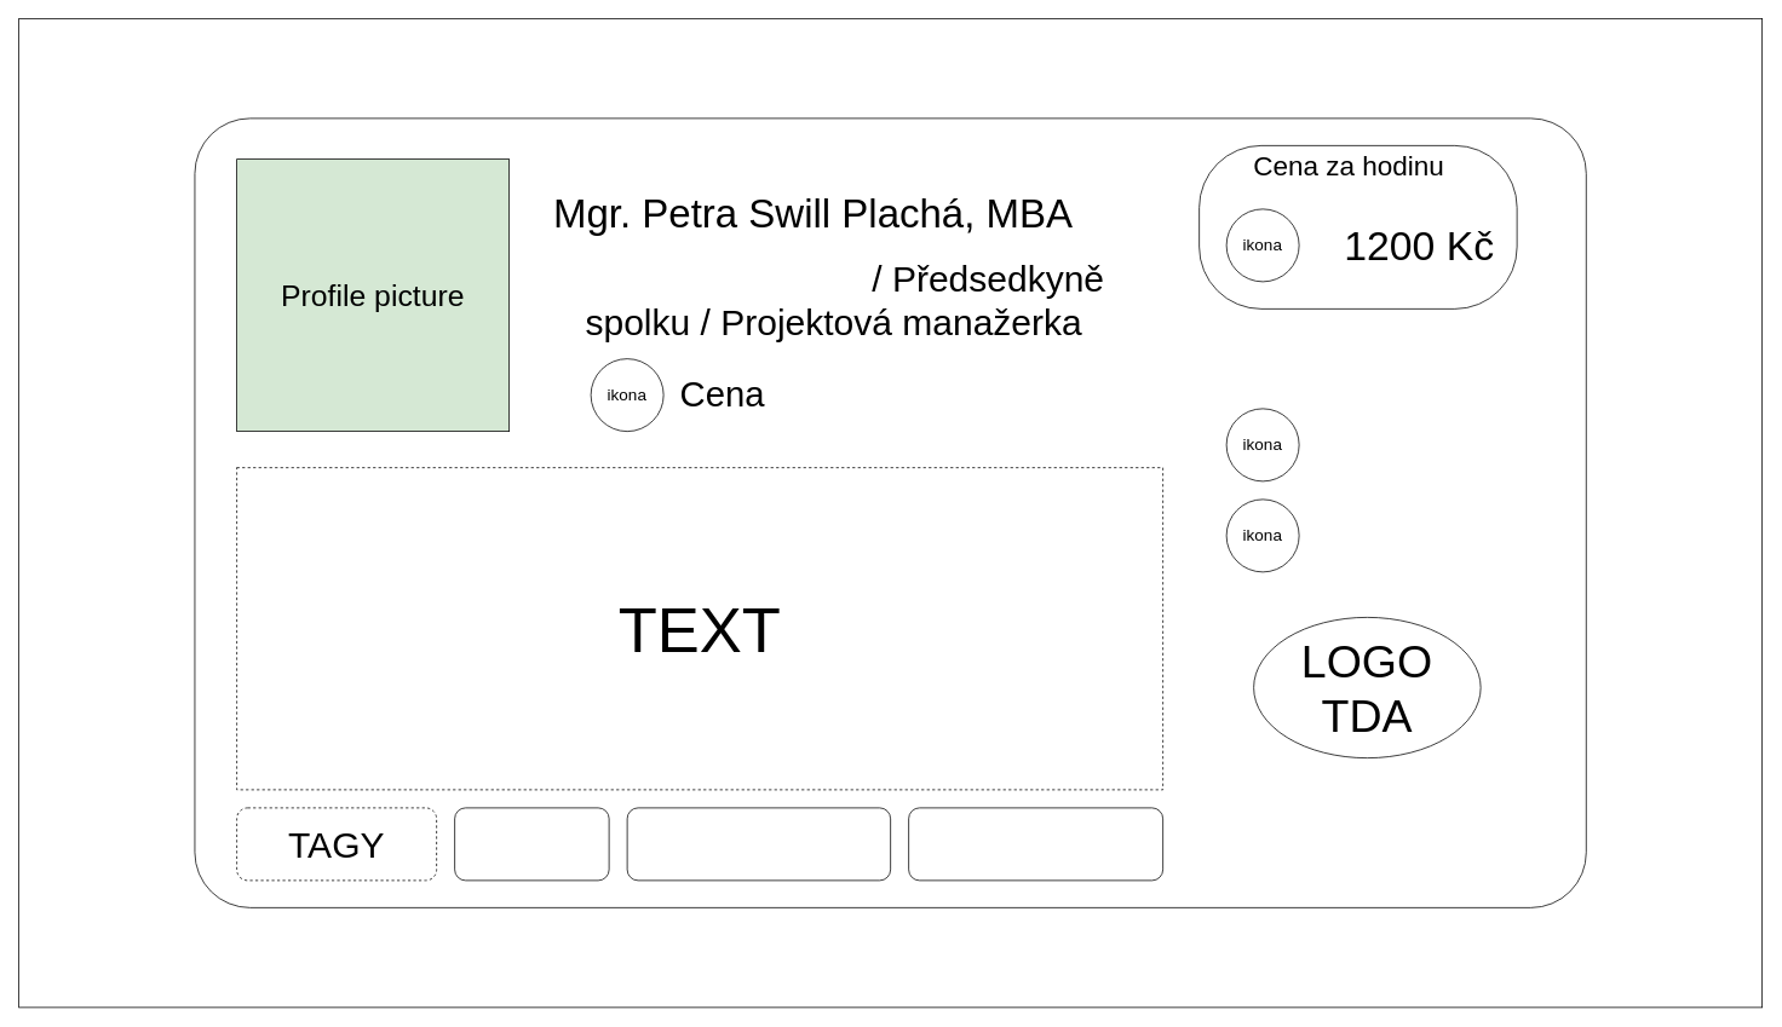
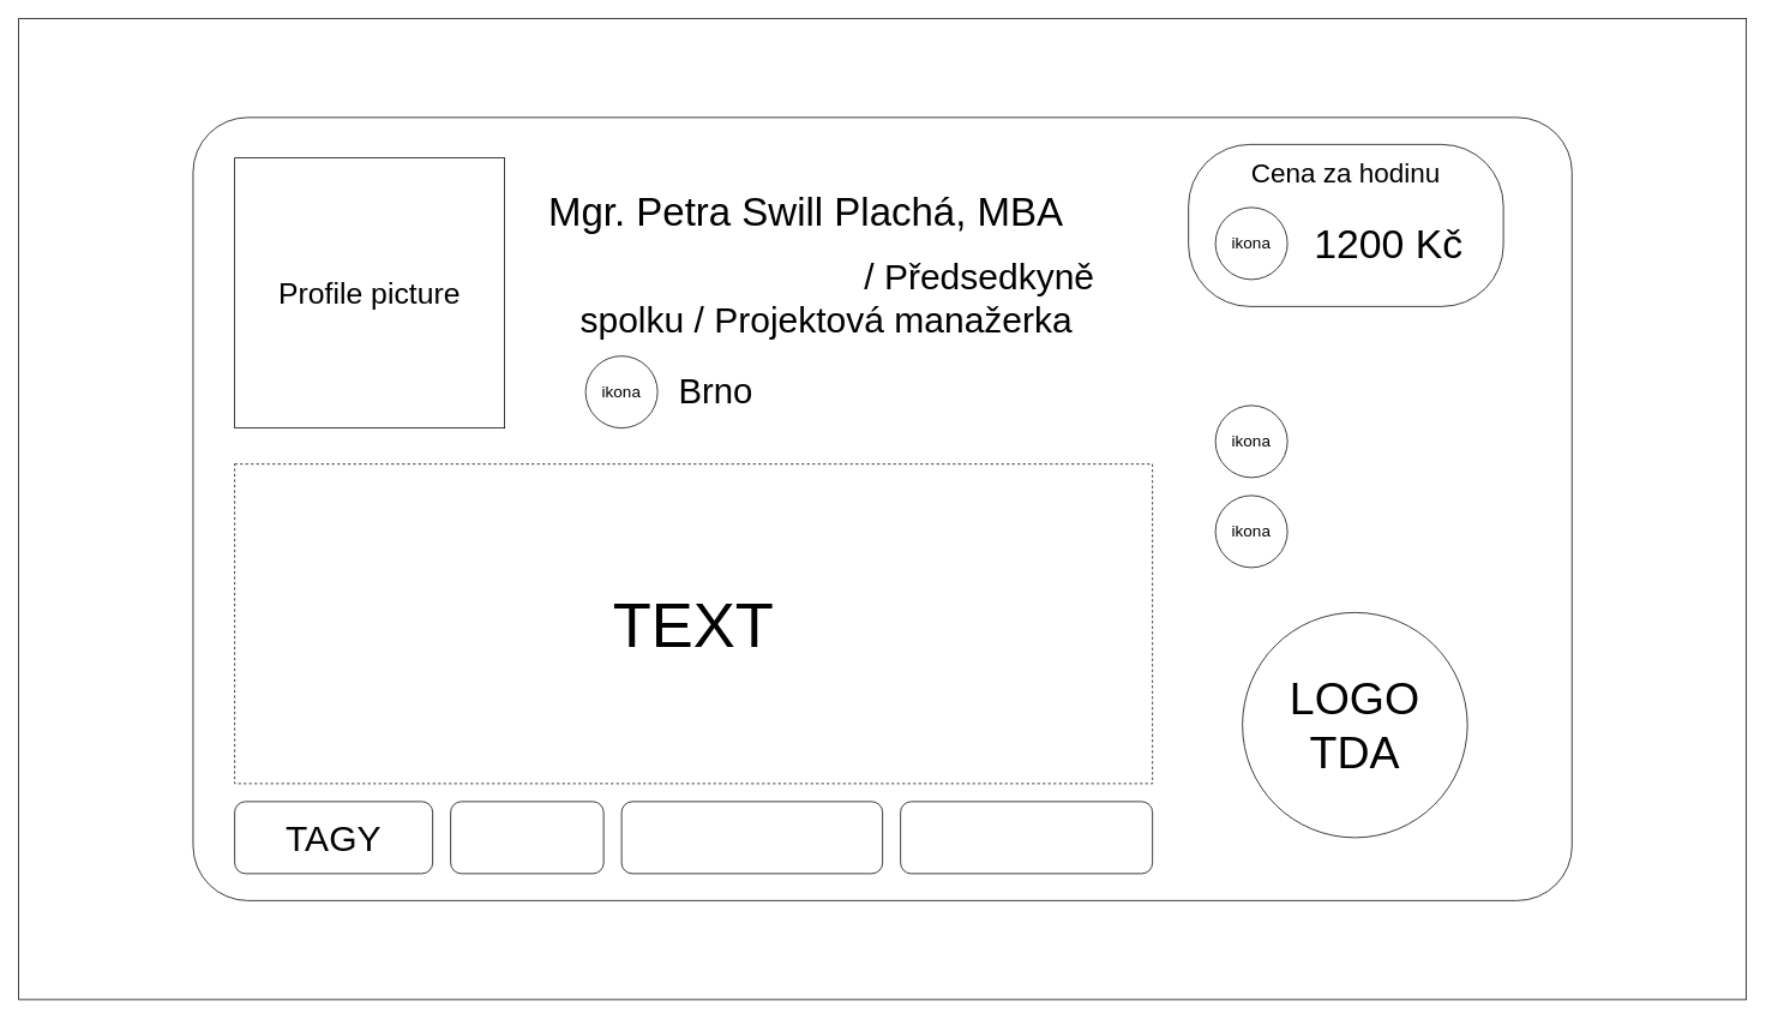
  <mxCell id="0" />
  <mxCell id="1" parent="0" />
  <mxCell id="2" value="" style="rounded=0;whiteSpace=wrap;html=1;" vertex="1" parent="1"><mxGeometry x="20" y="20" width="1920" height="1090" as="geometry" /></mxCell>
  <mxCell id="3" value="" style="rounded=1;whiteSpace=wrap;html=1;arcSize=7;" vertex="1" parent="1"><mxGeometry x="213.76" y="130" width="1532.48" height="870" as="geometry" /></mxCell>
- <mxCell id="4" value="&lt;font style=&quot;font-size: 33px;&quot;&gt;Profile picture&lt;/font&gt;" style="rounded=0;whiteSpace=wrap;html=1;fillColor=#d5e8d4;" vertex="1" parent="1"><mxGeometry x="260" y="175" width="300" height="300" as="geometry" /></mxCell>
+ <mxCell id="4" value="&lt;font style=&quot;font-size: 33px;&quot;&gt;Profile picture&lt;/font&gt;" style="rounded=0;whiteSpace=wrap;html=1;" vertex="1" parent="1"><mxGeometry x="260" y="175" width="300" height="300" as="geometry" /></mxCell>
  <mxCell id="5" value="&lt;font style=&quot;font-size: 44px;&quot;&gt;Mgr. Petra Swill Plachá, MBA&lt;/font&gt;" style="text;html=1;strokeColor=none;fillColor=none;align=center;verticalAlign=middle;whiteSpace=wrap;rounded=0;" vertex="1" parent="1"><mxGeometry x="550" y="175" width="690" height="120" as="geometry" /></mxCell>
  <mxCell id="6" value="&lt;pre style=&quot;user-select: text; margin-top: 0px; margin-bottom: 0px; overflow-wrap: break-word; text-align: left; font-size: 40px;&quot; class=&quot;ndfHFb-c4YZDc-fmcmS-DARUcf&quot;&gt;&lt;font face=&quot;Helvetica&quot; style=&quot;font-size: 40px;&quot;&gt;&lt;font color=&quot;#ffffff&quot; style=&quot;font-size: 40px;&quot;&gt;Aktivní studentka &lt;/font&gt;/ Předsedkyně&lt;/font&gt;&lt;/pre&gt;&lt;pre style=&quot;user-select: text; margin-top: 0px; margin-bottom: 0px; overflow-wrap: break-word; text-align: left; font-size: 40px;&quot; class=&quot;ndfHFb-c4YZDc-fmcmS-DARUcf&quot;&gt;&lt;font face=&quot;Helvetica&quot;&gt;&lt;font style=&quot;font-size: 40px;&quot;&gt;spolku &lt;/font&gt;/ Projektová manažerka&lt;/font&gt;&lt;/pre&gt;" style="text;html=1;strokeColor=none;fillColor=none;align=center;verticalAlign=middle;whiteSpace=wrap;rounded=0;" vertex="1" parent="1"><mxGeometry x="600" y="230" width="660" height="200" as="geometry" /></mxCell>
- <mxCell id="7" value="&lt;pre style=&quot;user-select: text; margin-top: 0px; margin-bottom: 0px; overflow-wrap: break-word; text-align: left;&quot; class=&quot;ndfHFb-c4YZDc-fmcmS-DARUcf&quot;&gt;&lt;font style=&quot;font-size: 39px;&quot; face=&quot;Helvetica&quot;&gt;Cena&lt;/font&gt;&lt;/pre&gt;" style="text;html=1;strokeColor=none;fillColor=none;align=center;verticalAlign=middle;whiteSpace=wrap;rounded=0;" vertex="1" parent="1"><mxGeometry x="700" y="380" width="190" height="110" as="geometry" /></mxCell>
+ <mxCell id="7" value="&lt;pre style=&quot;user-select: text; margin-top: 0px; margin-bottom: 0px; overflow-wrap: break-word; text-align: left;&quot; class=&quot;ndfHFb-c4YZDc-fmcmS-DARUcf&quot;&gt;&lt;font style=&quot;font-size: 39px;&quot; face=&quot;Helvetica&quot;&gt;Brno&lt;/font&gt;&lt;/pre&gt;" style="text;html=1;strokeColor=none;fillColor=none;align=center;verticalAlign=middle;whiteSpace=wrap;rounded=0;" vertex="1" parent="1"><mxGeometry x="700" y="380" width="190" height="110" as="geometry" /></mxCell>
  <mxCell id="8" value="&lt;font style=&quot;font-size: 18px;&quot;&gt;ikona&lt;/font&gt;" style="ellipse;whiteSpace=wrap;html=1;aspect=fixed;" vertex="1" parent="1"><mxGeometry x="650" y="395" width="80" height="80" as="geometry" /></mxCell>
  <mxCell id="9" value="&lt;font style=&quot;font-size: 70px;&quot;&gt;TEXT&lt;/font&gt;" style="rounded=0;whiteSpace=wrap;html=1;dashed=1;" vertex="1" parent="1"><mxGeometry x="260" y="515" width="1020" height="355" as="geometry" /></mxCell>
- <mxCell id="10" value="&lt;font style=&quot;font-size: 40px;&quot;&gt;TAGY&lt;/font&gt;" style="rounded=1;whiteSpace=wrap;html=1;dashed=1;" vertex="1" parent="1"><mxGeometry x="260" y="890" width="220" height="80" as="geometry" /></mxCell>
+ <mxCell id="10" value="&lt;font style=&quot;font-size: 40px;&quot;&gt;TAGY&lt;/font&gt;" style="rounded=1;whiteSpace=wrap;html=1;" vertex="1" parent="1"><mxGeometry x="260" y="890" width="220" height="80" as="geometry" /></mxCell>
  <mxCell id="11" value="" style="rounded=1;whiteSpace=wrap;html=1;" vertex="1" parent="1"><mxGeometry x="500" y="890" width="170" height="80" as="geometry" /></mxCell>
  <mxCell id="12" value="" style="rounded=1;whiteSpace=wrap;html=1;" vertex="1" parent="1"><mxGeometry x="690" y="890" width="290" height="80" as="geometry" /></mxCell>
  <mxCell id="13" value="" style="rounded=1;whiteSpace=wrap;html=1;" vertex="1" parent="1"><mxGeometry x="1000" y="890" width="280" height="80" as="geometry" /></mxCell>
- <mxCell id="14" value="&lt;font style=&quot;font-size: 50px;&quot;&gt;LOGO TDA&lt;/font&gt;" style="ellipse;whiteSpace=wrap;html=1;aspect=fixed;" vertex="1" parent="1"><mxGeometry x="1380" y="680" width="250" height="155" as="geometry" /></mxCell>
+ <mxCell id="14" value="&lt;font style=&quot;font-size: 50px;&quot;&gt;LOGO TDA&lt;/font&gt;" style="ellipse;whiteSpace=wrap;html=1;aspect=fixed;" vertex="1" parent="1"><mxGeometry x="1380" y="680" width="250" height="250" as="geometry" /></mxCell>
  <mxCell id="15" value="" style="rounded=1;whiteSpace=wrap;html=1;arcSize=38;" vertex="1" parent="1"><mxGeometry x="1320" y="160" width="350" height="180" as="geometry" /></mxCell>
  <mxCell id="16" style="edgeStyle=orthogonalEdgeStyle;rounded=0;orthogonalLoop=1;jettySize=auto;html=1;exitX=0.5;exitY=1;exitDx=0;exitDy=0;" edge="1" parent="1" source="13" target="13"><mxGeometry relative="1" as="geometry" /></mxCell>
  <mxCell id="17" value="&lt;pre style=&quot;user-select: text; margin-top: 0px; margin-bottom: 0px; overflow-wrap: break-word; text-align: left;&quot; class=&quot;ndfHFb-c4YZDc-fmcmS-DARUcf&quot;&gt;&lt;font face=&quot;Helvetica&quot; color=&quot;#ffffff&quot;&gt;&lt;span style=&quot;font-size: 40px;&quot;&gt;Kontakt&lt;/span&gt;&lt;/font&gt;&lt;/pre&gt;" style="text;html=1;strokeColor=none;fillColor=none;align=center;verticalAlign=middle;whiteSpace=wrap;rounded=0;shadow=1;" vertex="1" parent="1"><mxGeometry x="1385" y="350" width="220" height="110" as="geometry" /></mxCell>
  <mxCell id="18" value="&lt;font style=&quot;font-size: 18px;&quot;&gt;ikona&lt;/font&gt;" style="ellipse;whiteSpace=wrap;html=1;aspect=fixed;" vertex="1" parent="1"><mxGeometry x="1350" y="450" width="80" height="80" as="geometry" /></mxCell>
  <mxCell id="19" value="&lt;font style=&quot;font-size: 18px;&quot;&gt;ikona&lt;/font&gt;" style="ellipse;whiteSpace=wrap;html=1;aspect=fixed;" vertex="1" parent="1"><mxGeometry x="1350" y="550" width="80" height="80" as="geometry" /></mxCell>
  <mxCell id="20" value="&lt;pre style=&quot;user-select: text; margin-top: 0px; margin-bottom: 0px; overflow-wrap: break-word; text-align: left;&quot; class=&quot;ndfHFb-c4YZDc-fmcmS-DARUcf&quot;&gt;&lt;font face=&quot;Helvetica&quot; color=&quot;#ffffff&quot;&gt;&lt;span style=&quot;font-size: 40px;&quot;&gt;Tel číslo&lt;/span&gt;&lt;/font&gt;&lt;/pre&gt;" style="text;html=1;strokeColor=none;fillColor=none;align=center;verticalAlign=middle;whiteSpace=wrap;rounded=0;" vertex="1" parent="1"><mxGeometry x="1420" y="435" width="220" height="110" as="geometry" /></mxCell>
  <mxCell id="21" value="&lt;pre style=&quot;user-select: text; margin-top: 0px; margin-bottom: 0px; overflow-wrap: break-word; text-align: left;&quot; class=&quot;ndfHFb-c4YZDc-fmcmS-DARUcf&quot;&gt;&lt;font face=&quot;Helvetica&quot; color=&quot;#ffffff&quot;&gt;&lt;span style=&quot;font-size: 40px;&quot;&gt;Email&lt;/span&gt;&lt;/font&gt;&lt;/pre&gt;" style="text;html=1;strokeColor=none;fillColor=none;align=center;verticalAlign=middle;whiteSpace=wrap;rounded=0;" vertex="1" parent="1"><mxGeometry x="1400" y="535" width="220" height="110" as="geometry" /></mxCell>
  <mxCell id="22" value="&lt;font style=&quot;font-size: 18px;&quot;&gt;ikona&lt;/font&gt;" style="ellipse;whiteSpace=wrap;html=1;aspect=fixed;" vertex="1" parent="1"><mxGeometry x="1350" y="230" width="80" height="80" as="geometry" /></mxCell>
- <mxCell id="23" value="&lt;font style=&quot;font-size: 30px;&quot;&gt;Cena za hodinu&lt;/font&gt;" style="text;html=1;strokeColor=none;fillColor=none;align=center;verticalAlign=middle;whiteSpace=wrap;rounded=0;" vertex="1" parent="1"><mxGeometry x="1350" y="167" width="270" height="30" as="geometry" /></mxCell>
- <mxCell id="24" value="&lt;font style=&quot;font-size: 45px;&quot;&gt;1200 Kč&lt;/font&gt;" style="text;html=1;strokeColor=none;fillColor=none;align=center;verticalAlign=middle;whiteSpace=wrap;rounded=0;" vertex="1" parent="1"><mxGeometry x="1465" y="230" width="195" height="80" as="geometry" /></mxCell>
+ <mxCell id="23" value="&lt;font style=&quot;font-size: 30px;&quot;&gt;Cena za hodinu&lt;/font&gt;" style="text;html=1;strokeColor=none;fillColor=none;align=center;verticalAlign=middle;whiteSpace=wrap;rounded=0;" vertex="1" parent="1"><mxGeometry x="1360" y="177" width="270" height="30" as="geometry" /></mxCell>
+ <mxCell id="24" value="&lt;font style=&quot;font-size: 45px;&quot;&gt;1200 Kč&lt;/font&gt;" style="text;html=1;strokeColor=none;fillColor=none;align=center;verticalAlign=middle;whiteSpace=wrap;rounded=0;" vertex="1" parent="1"><mxGeometry x="1445" y="230" width="195" height="80" as="geometry" /></mxCell>
